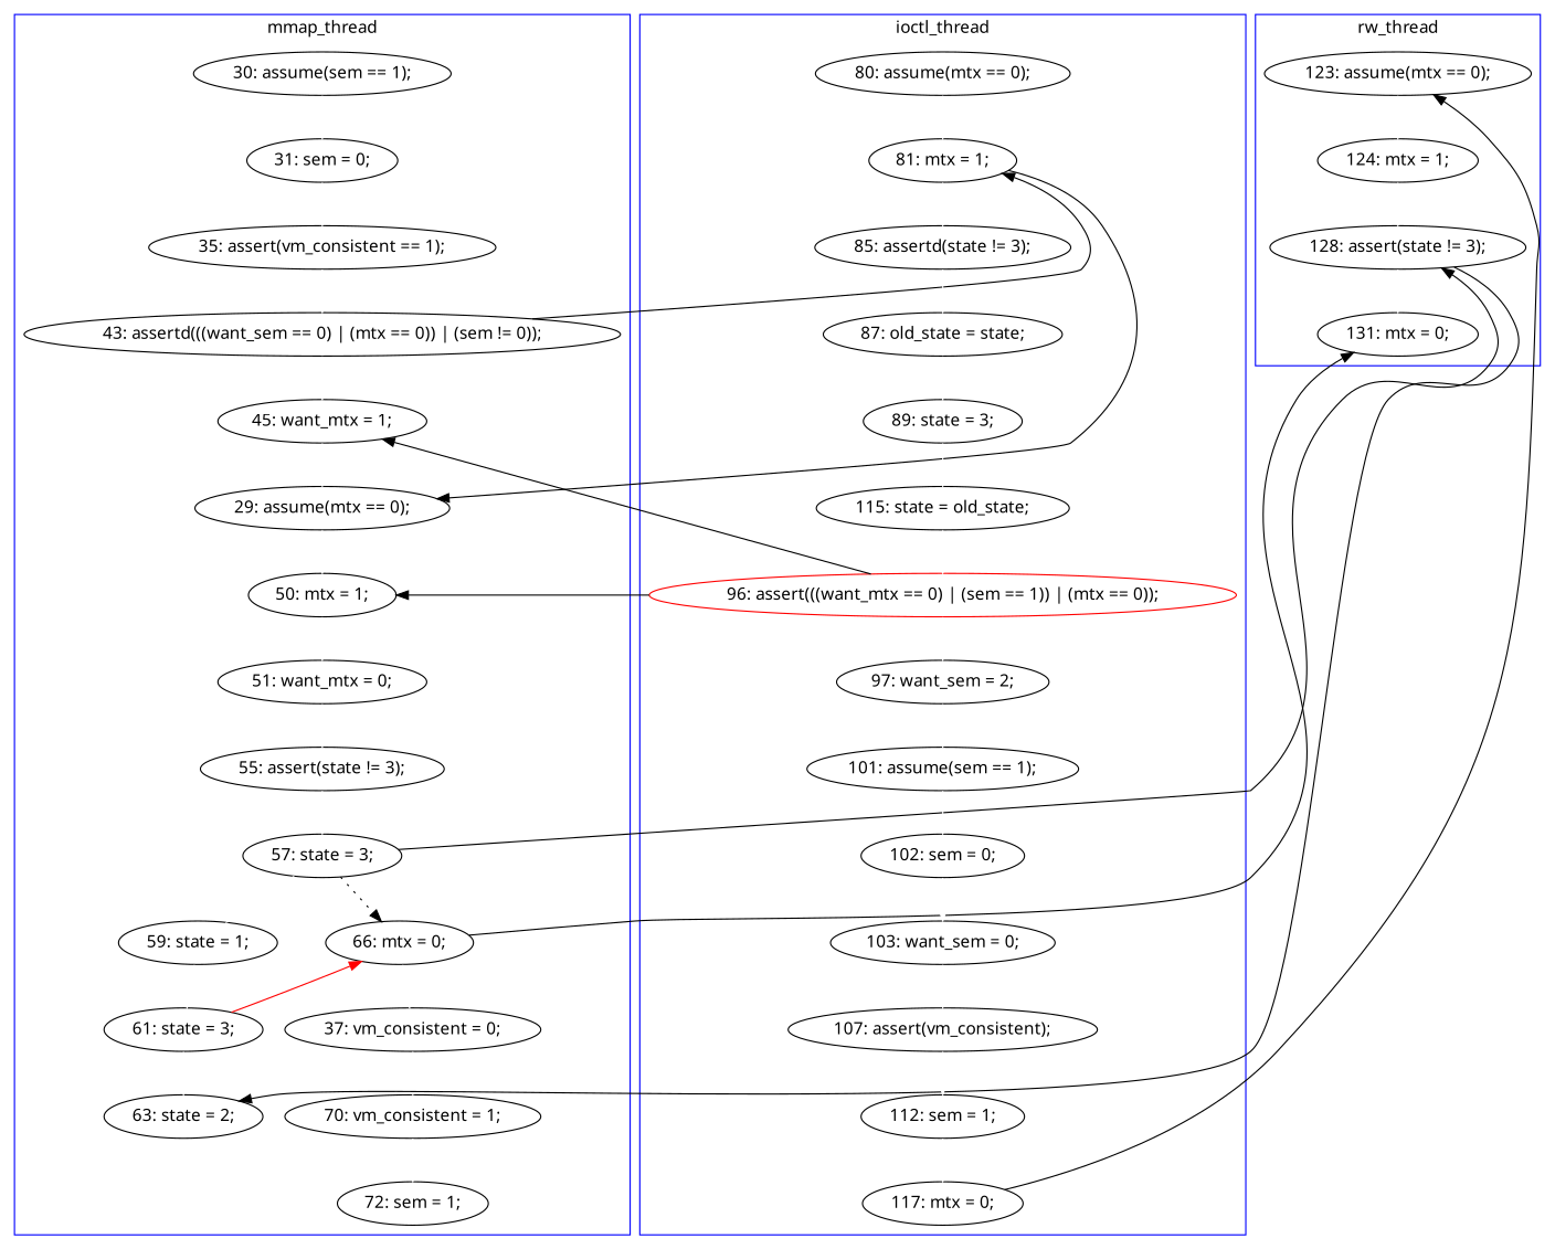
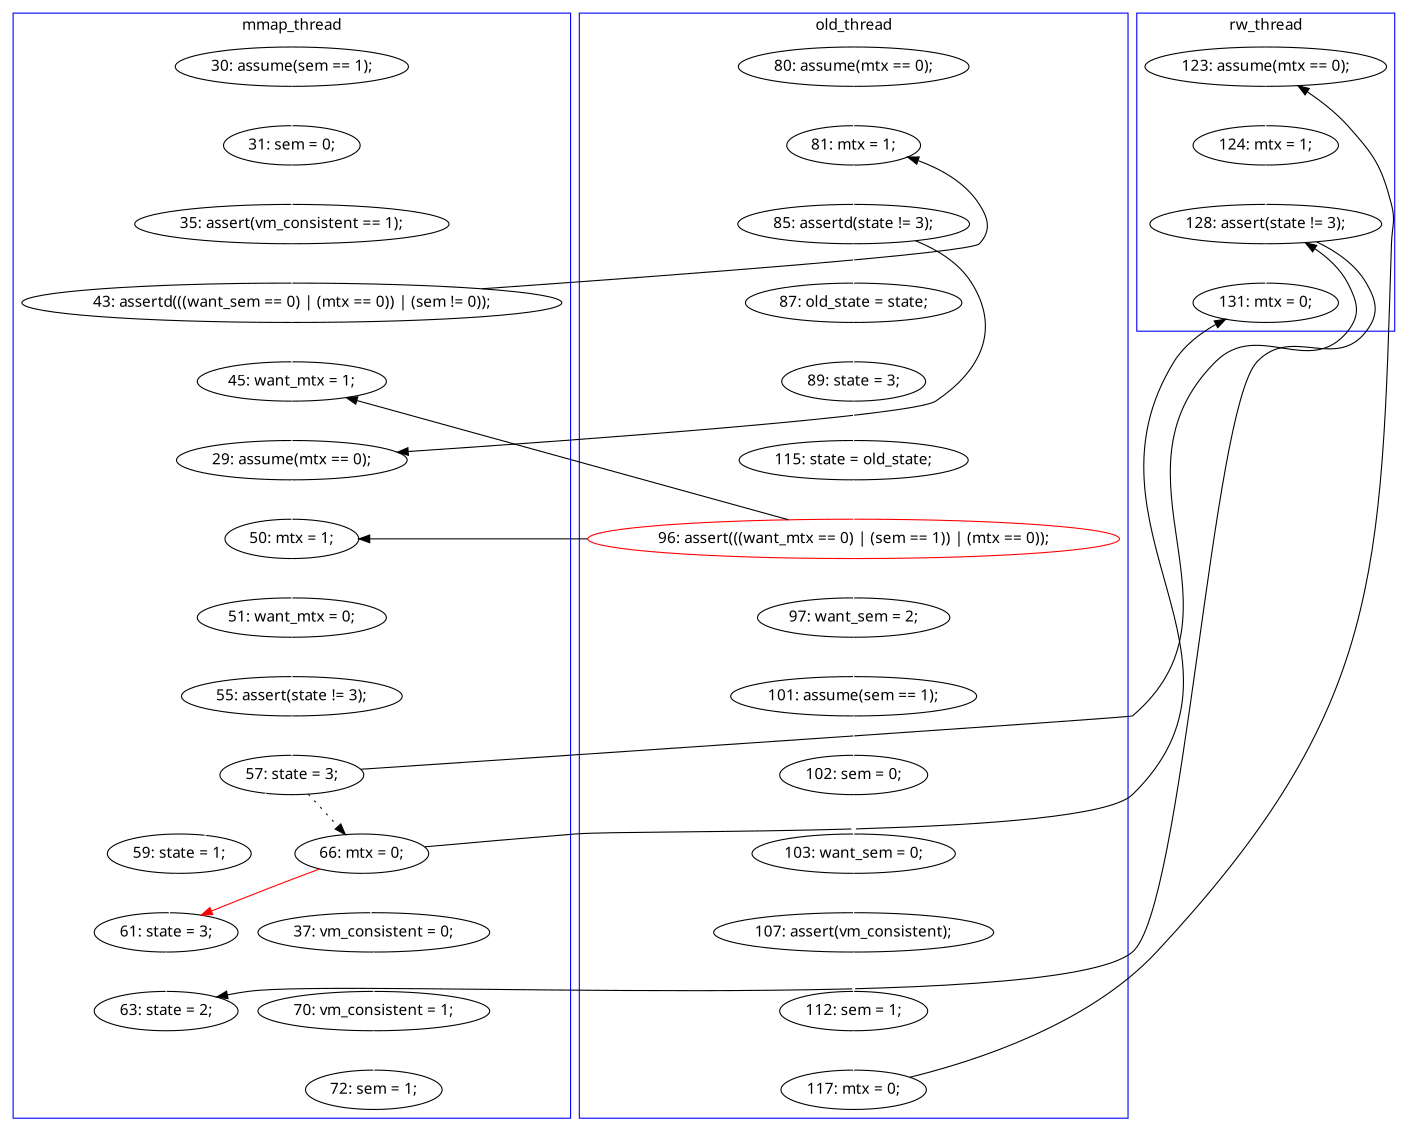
  digraph {
    fontname="Noto Sans"
    node [fontname="Noto Sans"]
    edge [color=white fontname="Noto Sans" style=solid]
    n1 [label="30: assume(sem == 1);"]
    n2 [label="31: sem = 0;"]
    n3 [label="70: vm_consistent = 1;"]
    n4 [label="72: sem = 1;"]
    n5 [label="57: state = 3;"]
    n6 [label="59: state = 1;"]
    n7 [label="63: state = 2;"]
    n8 [label="66: mtx = 0;"]
    n9 [label="61: state = 3;"]
    n10 [label="45: want_mtx = 1;"]
    n11 [label="29: assume(mtx == 0);"]
    n12 [label="43: assertd(((want_sem == 0) | (mtx == 0)) | (sem != 0));"]
    n13 [label="50: mtx = 1;"]
    n14 [label="55: assert(state != 3);"]
    n15 [label="35: assert(vm_consistent == 1);"]
    n16 [label="37: vm_consistent = 0;"]
    n17 [label="51: want_mtx = 0;"]
    n18 [label="124: mtx = 1;"]
    n19 [label="128: assert(state != 3);"]
    n20 [label="123: assume(mtx == 0);"]
    n21 [label="131: mtx = 0;"]
    n22 [label="80: assume(mtx == 0);"]
    n23 [label="81: mtx = 1;"]
    n24 [label="85: assertd(state != 3);"]
    n25 [label="87: old_state = state;"]
    n26 [color=red label="96: assert(((want_mtx == 0) | (sem == 1)) | (mtx == 0));"]
    n27 [label="97: want_sem = 2;"]
    n28 [label="107: assert(vm_consistent);"]
    n29 [label="112: sem = 1;"]
    n30 [label="101: assume(sem == 1);"]
    n31 [label="89: state = 3;"]
    n32 [label="103: want_sem = 0;"]
    n33 [label="115: state = old_state;"]
    n34 [label="117: mtx = 0;"]
    n35 [label="102: sem = 0;"]
    subgraph cluster_1 {
      color=blue
      label=mmap_thread
      n1
      n2
      n3
      n4
      n5
      n6
      n7
      n8
      n9
      n10
      n11
      n12
      n13
      n14
      n15
      n16
      n17
    }
    subgraph cluster_2 {
      color=blue
      label=rw_thread
      n18
      n19
      n20
      n21
    }
    subgraph cluster_3 {
      color=blue
-     label=ioctl_thread
+     label=old_thread
      n22
      n23
      n24
      n25
      n26
      n27
      n28
      n29
      n30
      n31
      n32
      n33
      n34
      n35
    }
    n1 -> n2
    n2 -> n15
    n3 -> n4
    n5 -> n6
    n5 -> n8 [color=black style=dotted]
    n5 -> n19 [color=black constraint=false]
    n6 -> n9
-   n9 -> n8 [color=red constraint=false]
+   n8 -> n9 [color=red constraint=false]
    n8 -> n16
    n8 -> n21 [color=black constraint=false]
    n9 -> n7
    n10 -> n11
    n11 -> n13
    n12 -> n10
    n12 -> n23 [color=black constraint=false]
    n13 -> n17
    n14 -> n5
    n15 -> n12
    n16 -> n3
    n17 -> n14
    n18 -> n19
    n19 -> n7 [color=black constraint=false]
    n19 -> n21
    n20 -> n18
    n22 -> n23
-   n23 -> n11 [color=black constraint=false]
+   n24 -> n11 [color=black constraint=false]
    n23 -> n24
    n24 -> n25
    n25 -> n31
    n26 -> n10 [color=black constraint=false]
    n26 -> n13 [color=black constraint=false]
    n26 -> n27
    n27 -> n30
    n28 -> n29
    n29 -> n34
    n30 -> n35
    n31 -> n33
    n32 -> n28
    n33 -> n26
    n34 -> n20 [color=black constraint=false]
    n35 -> n32
  }
